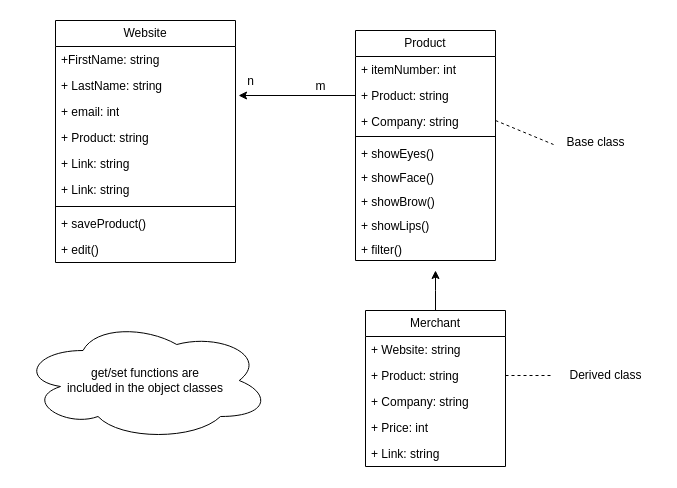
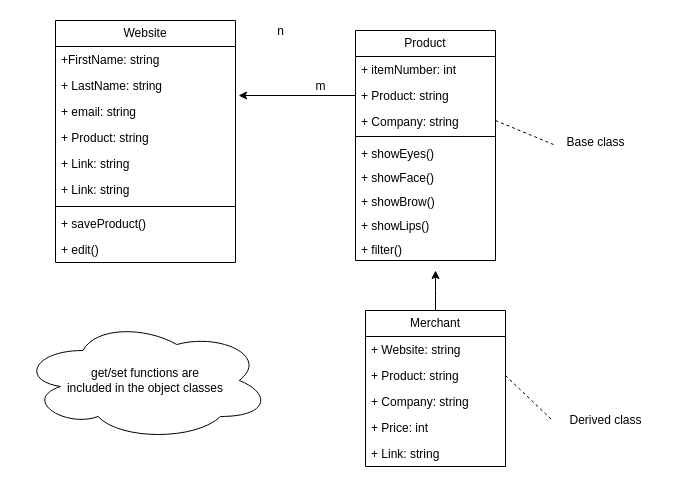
  <mxCell id="0" />
  <mxCell id="1" parent="0" />
  <mxCell id="2" value="Website" style="swimlane;fontStyle=0;childLayout=stackLayout;horizontal=1;startSize=26;fillColor=none;horizontalStack=0;resizeParent=1;resizeParentMax=0;resizeLast=0;collapsible=1;marginBottom=0;whiteSpace=wrap;html=1;" vertex="1" parent="1"><mxGeometry x="55" y="20" width="180" height="242" as="geometry"><mxRectangle x="160" y="130" width="80" height="30" as="alternateBounds" /></mxGeometry></mxCell>
  <mxCell id="3" value="+FirstName: string" style="text;strokeColor=none;fillColor=none;align=left;verticalAlign=top;spacingLeft=4;spacingRight=4;overflow=hidden;rotatable=0;points=[[0,0.5],[1,0.5]];portConstraint=eastwest;whiteSpace=wrap;html=1;" vertex="1" parent="2"><mxGeometry y="26" width="180" height="26" as="geometry" /></mxCell>
  <mxCell id="4" value="+ LastName: string" style="text;strokeColor=none;fillColor=none;align=left;verticalAlign=top;spacingLeft=4;spacingRight=4;overflow=hidden;rotatable=0;points=[[0,0.5],[1,0.5]];portConstraint=eastwest;whiteSpace=wrap;html=1;" vertex="1" parent="2"><mxGeometry y="52" width="180" height="26" as="geometry" /></mxCell>
- <mxCell id="5" value="+ email: int" style="text;strokeColor=none;fillColor=none;align=left;verticalAlign=top;spacingLeft=4;spacingRight=4;overflow=hidden;rotatable=0;points=[[0,0.5],[1,0.5]];portConstraint=eastwest;whiteSpace=wrap;html=1;" vertex="1" parent="2"><mxGeometry y="78" width="180" height="26" as="geometry" /></mxCell>
+ <mxCell id="5" value="+ email: string" style="text;strokeColor=none;fillColor=none;align=left;verticalAlign=top;spacingLeft=4;spacingRight=4;overflow=hidden;rotatable=0;points=[[0,0.5],[1,0.5]];portConstraint=eastwest;whiteSpace=wrap;html=1;" vertex="1" parent="2"><mxGeometry y="78" width="180" height="26" as="geometry" /></mxCell>
  <mxCell id="6" value="+ Product: string" style="text;strokeColor=none;fillColor=none;align=left;verticalAlign=top;spacingLeft=4;spacingRight=4;overflow=hidden;rotatable=0;points=[[0,0.5],[1,0.5]];portConstraint=eastwest;whiteSpace=wrap;html=1;" vertex="1" parent="2"><mxGeometry y="104" width="180" height="26" as="geometry" /></mxCell>
  <mxCell id="7" value="+ Link: string" style="text;strokeColor=none;fillColor=none;align=left;verticalAlign=top;spacingLeft=4;spacingRight=4;overflow=hidden;rotatable=0;points=[[0,0.5],[1,0.5]];portConstraint=eastwest;whiteSpace=wrap;html=1;" vertex="1" parent="2"><mxGeometry y="130" width="180" height="26" as="geometry" /></mxCell>
  <mxCell id="8" value="+ Link: string" style="text;strokeColor=none;fillColor=none;align=left;verticalAlign=top;spacingLeft=4;spacingRight=4;overflow=hidden;rotatable=0;points=[[0,0.5],[1,0.5]];portConstraint=eastwest;whiteSpace=wrap;html=1;" vertex="1" parent="2"><mxGeometry y="156" width="180" height="26" as="geometry" /></mxCell>
  <mxCell id="9" value="" style="line;strokeWidth=1;fillColor=none;align=left;verticalAlign=middle;spacingTop=-1;spacingLeft=3;spacingRight=3;rotatable=0;labelPosition=right;points=[];portConstraint=eastwest;strokeColor=inherit;" vertex="1" parent="2"><mxGeometry y="182" width="180" height="8" as="geometry" /></mxCell>
  <mxCell id="10" value="&lt;div&gt;+ saveProduct()&lt;/div&gt;" style="text;strokeColor=none;fillColor=none;align=left;verticalAlign=top;spacingLeft=4;spacingRight=4;overflow=hidden;rotatable=0;points=[[0,0.5],[1,0.5]];portConstraint=eastwest;whiteSpace=wrap;html=1;" vertex="1" parent="2"><mxGeometry y="190" width="180" height="26" as="geometry" /></mxCell>
  <mxCell id="11" value="&lt;div&gt;+ edit()&lt;br&gt;&lt;/div&gt;" style="text;strokeColor=none;fillColor=none;align=left;verticalAlign=top;spacingLeft=4;spacingRight=4;overflow=hidden;rotatable=0;points=[[0,0.5],[1,0.5]];portConstraint=eastwest;whiteSpace=wrap;html=1;" vertex="1" parent="2"><mxGeometry y="216" width="180" height="26" as="geometry" /></mxCell>
  <mxCell id="12" style="edgeStyle=orthogonalEdgeStyle;rounded=0;orthogonalLoop=1;jettySize=auto;html=1;exitX=0.5;exitY=0;exitDx=0;exitDy=0;" edge="1" parent="1" source="13"><mxGeometry relative="1" as="geometry"><mxPoint x="435" y="270" as="targetPoint" /></mxGeometry></mxCell>
  <mxCell id="13" value="Merchant" style="swimlane;fontStyle=0;childLayout=stackLayout;horizontal=1;startSize=26;fillColor=none;horizontalStack=0;resizeParent=1;resizeParentMax=0;resizeLast=0;collapsible=1;marginBottom=0;whiteSpace=wrap;html=1;" vertex="1" parent="1"><mxGeometry x="365" y="310" width="140" height="156" as="geometry" /></mxCell>
  <mxCell id="14" value="+ Website: string" style="text;strokeColor=none;fillColor=none;align=left;verticalAlign=top;spacingLeft=4;spacingRight=4;overflow=hidden;rotatable=0;points=[[0,0.5],[1,0.5]];portConstraint=eastwest;whiteSpace=wrap;html=1;" vertex="1" parent="13"><mxGeometry y="26" width="140" height="26" as="geometry" /></mxCell>
  <mxCell id="15" value="+ Product: string" style="text;strokeColor=none;fillColor=none;align=left;verticalAlign=top;spacingLeft=4;spacingRight=4;overflow=hidden;rotatable=0;points=[[0,0.5],[1,0.5]];portConstraint=eastwest;whiteSpace=wrap;html=1;" vertex="1" parent="13"><mxGeometry y="52" width="140" height="26" as="geometry" /></mxCell>
  <mxCell id="16" value="+ Company: string" style="text;strokeColor=none;fillColor=none;align=left;verticalAlign=top;spacingLeft=4;spacingRight=4;overflow=hidden;rotatable=0;points=[[0,0.5],[1,0.5]];portConstraint=eastwest;whiteSpace=wrap;html=1;" vertex="1" parent="13"><mxGeometry y="78" width="140" height="26" as="geometry" /></mxCell>
  <mxCell id="17" value="+ Price: int" style="text;strokeColor=none;fillColor=none;align=left;verticalAlign=top;spacingLeft=4;spacingRight=4;overflow=hidden;rotatable=0;points=[[0,0.5],[1,0.5]];portConstraint=eastwest;whiteSpace=wrap;html=1;" vertex="1" parent="13"><mxGeometry y="104" width="140" height="26" as="geometry" /></mxCell>
  <mxCell id="18" value="+ Link: string" style="text;strokeColor=none;fillColor=none;align=left;verticalAlign=top;spacingLeft=4;spacingRight=4;overflow=hidden;rotatable=0;points=[[0,0.5],[1,0.5]];portConstraint=eastwest;whiteSpace=wrap;html=1;" vertex="1" parent="13"><mxGeometry y="130" width="140" height="26" as="geometry" /></mxCell>
  <mxCell id="19" value="Product" style="swimlane;fontStyle=0;childLayout=stackLayout;horizontal=1;startSize=26;fillColor=none;horizontalStack=0;resizeParent=1;resizeParentMax=0;resizeLast=0;collapsible=1;marginBottom=0;whiteSpace=wrap;html=1;" vertex="1" parent="1"><mxGeometry x="355" y="30" width="140" height="230" as="geometry" /></mxCell>
  <mxCell id="20" value="+ itemNumber: int" style="text;strokeColor=none;fillColor=none;align=left;verticalAlign=top;spacingLeft=4;spacingRight=4;overflow=hidden;rotatable=0;points=[[0,0.5],[1,0.5]];portConstraint=eastwest;whiteSpace=wrap;html=1;" vertex="1" parent="19"><mxGeometry y="26" width="140" height="26" as="geometry" /></mxCell>
  <mxCell id="21" value="+ Product: string" style="text;strokeColor=none;fillColor=none;align=left;verticalAlign=top;spacingLeft=4;spacingRight=4;overflow=hidden;rotatable=0;points=[[0,0.5],[1,0.5]];portConstraint=eastwest;whiteSpace=wrap;html=1;" vertex="1" parent="19"><mxGeometry y="52" width="140" height="26" as="geometry" /></mxCell>
  <mxCell id="22" value="+ Company: string" style="text;strokeColor=none;fillColor=none;align=left;verticalAlign=top;spacingLeft=4;spacingRight=4;overflow=hidden;rotatable=0;points=[[0,0.5],[1,0.5]];portConstraint=eastwest;whiteSpace=wrap;html=1;" vertex="1" parent="19"><mxGeometry y="78" width="140" height="24" as="geometry" /></mxCell>
  <mxCell id="23" value="" style="line;strokeWidth=1;fillColor=none;align=left;verticalAlign=middle;spacingTop=-1;spacingLeft=3;spacingRight=3;rotatable=0;labelPosition=right;points=[];portConstraint=eastwest;strokeColor=inherit;" vertex="1" parent="19"><mxGeometry y="102" width="140" height="8" as="geometry" /></mxCell>
  <mxCell id="24" value="+ showEyes()" style="text;strokeColor=none;fillColor=none;align=left;verticalAlign=top;spacingLeft=4;spacingRight=4;overflow=hidden;rotatable=0;points=[[0,0.5],[1,0.5]];portConstraint=eastwest;whiteSpace=wrap;html=1;" vertex="1" parent="19"><mxGeometry y="110" width="140" height="24" as="geometry" /></mxCell>
  <mxCell id="25" value="+ showFace()" style="text;strokeColor=none;fillColor=none;align=left;verticalAlign=top;spacingLeft=4;spacingRight=4;overflow=hidden;rotatable=0;points=[[0,0.5],[1,0.5]];portConstraint=eastwest;whiteSpace=wrap;html=1;" vertex="1" parent="19"><mxGeometry y="134" width="140" height="24" as="geometry" /></mxCell>
  <mxCell id="26" value="+ showBrow()" style="text;strokeColor=none;fillColor=none;align=left;verticalAlign=top;spacingLeft=4;spacingRight=4;overflow=hidden;rotatable=0;points=[[0,0.5],[1,0.5]];portConstraint=eastwest;whiteSpace=wrap;html=1;" vertex="1" parent="19"><mxGeometry y="158" width="140" height="24" as="geometry" /></mxCell>
  <mxCell id="27" value="&lt;div&gt;+ showLips()&lt;/div&gt;&lt;div&gt;&lt;br&gt;&lt;/div&gt;" style="text;strokeColor=none;fillColor=none;align=left;verticalAlign=top;spacingLeft=4;spacingRight=4;overflow=hidden;rotatable=0;points=[[0,0.5],[1,0.5]];portConstraint=eastwest;whiteSpace=wrap;html=1;" vertex="1" parent="19"><mxGeometry y="182" width="140" height="24" as="geometry" /></mxCell>
  <mxCell id="28" value="&lt;div&gt;+ filter()&lt;/div&gt;&lt;div&gt;&lt;br&gt;&lt;/div&gt;" style="text;strokeColor=none;fillColor=none;align=left;verticalAlign=top;spacingLeft=4;spacingRight=4;overflow=hidden;rotatable=0;points=[[0,0.5],[1,0.5]];portConstraint=eastwest;whiteSpace=wrap;html=1;" vertex="1" parent="19"><mxGeometry y="206" width="140" height="24" as="geometry" /></mxCell>
  <mxCell id="29" style="edgeStyle=orthogonalEdgeStyle;rounded=0;orthogonalLoop=1;jettySize=auto;html=1;entryX=1.017;entryY=0.885;entryDx=0;entryDy=0;entryPerimeter=0;" edge="1" parent="1" source="21" target="4"><mxGeometry relative="1" as="geometry" /></mxCell>
  <mxCell id="30" value="m" style="text;html=1;align=center;verticalAlign=middle;resizable=0;points=[];autosize=1;strokeColor=none;fillColor=none;" vertex="1" parent="1"><mxGeometry x="305" y="71" width="30" height="30" as="geometry" /></mxCell>
- <mxCell id="31" value="n" style="text;html=1;align=center;verticalAlign=middle;resizable=0;points=[];autosize=1;strokeColor=none;fillColor=none;" vertex="1" parent="1"><mxGeometry x="235" y="66" width="30" height="30" as="geometry" /></mxCell>
+ <mxCell id="31" value="n" style="text;html=1;align=center;verticalAlign=middle;resizable=0;points=[];autosize=1;strokeColor=none;fillColor=none;" vertex="1" parent="1"><mxGeometry x="265" y="16" width="30" height="30" as="geometry" /></mxCell>
  <mxCell id="32" value="Base class " style="text;html=1;align=center;verticalAlign=middle;resizable=0;points=[];autosize=1;strokeColor=none;fillColor=none;" vertex="1" parent="1"><mxGeometry x="555" y="127" width="80" height="30" as="geometry" /></mxCell>
  <mxCell id="33" value="" style="endArrow=none;dashed=1;html=1;rounded=0;entryX=-0.025;entryY=0.567;entryDx=0;entryDy=0;entryPerimeter=0;exitX=1;exitY=0.5;exitDx=0;exitDy=0;" edge="1" parent="1" source="22" target="32"><mxGeometry width="50" height="50" relative="1" as="geometry"><mxPoint x="375" y="270" as="sourcePoint" /><mxPoint x="425" y="220" as="targetPoint" /></mxGeometry></mxCell>
- <mxCell id="34" value="Derived class" style="text;html=1;align=center;verticalAlign=middle;resizable=0;points=[];autosize=1;strokeColor=none;fillColor=none;" vertex="1" parent="1"><mxGeometry x="555" y="360" width="100" height="30" as="geometry" /></mxCell>
+ <mxCell id="34" value="Derived class" style="text;html=1;align=center;verticalAlign=middle;resizable=0;points=[];autosize=1;strokeColor=none;fillColor=none;" vertex="1" parent="1"><mxGeometry x="555" y="405" width="100" height="30" as="geometry" /></mxCell>
  <mxCell id="35" value="" style="endArrow=none;dashed=1;html=1;rounded=0;entryX=-0.03;entryY=0.5;entryDx=0;entryDy=0;entryPerimeter=0;exitX=1;exitY=0.5;exitDx=0;exitDy=0;" edge="1" parent="1" source="15" target="34"><mxGeometry width="50" height="50" relative="1" as="geometry"><mxPoint x="545" y="300" as="sourcePoint" /><mxPoint x="603" y="299" as="targetPoint" /></mxGeometry></mxCell>
  <mxCell id="36" value="&lt;div&gt;get/set functions are&lt;/div&gt;&lt;div&gt;included in the object classes &lt;br&gt;&lt;/div&gt;" style="ellipse;shape=cloud;whiteSpace=wrap;html=1;" vertex="1" parent="1"><mxGeometry x="20" y="320" width="250" height="120" as="geometry" /></mxCell>
